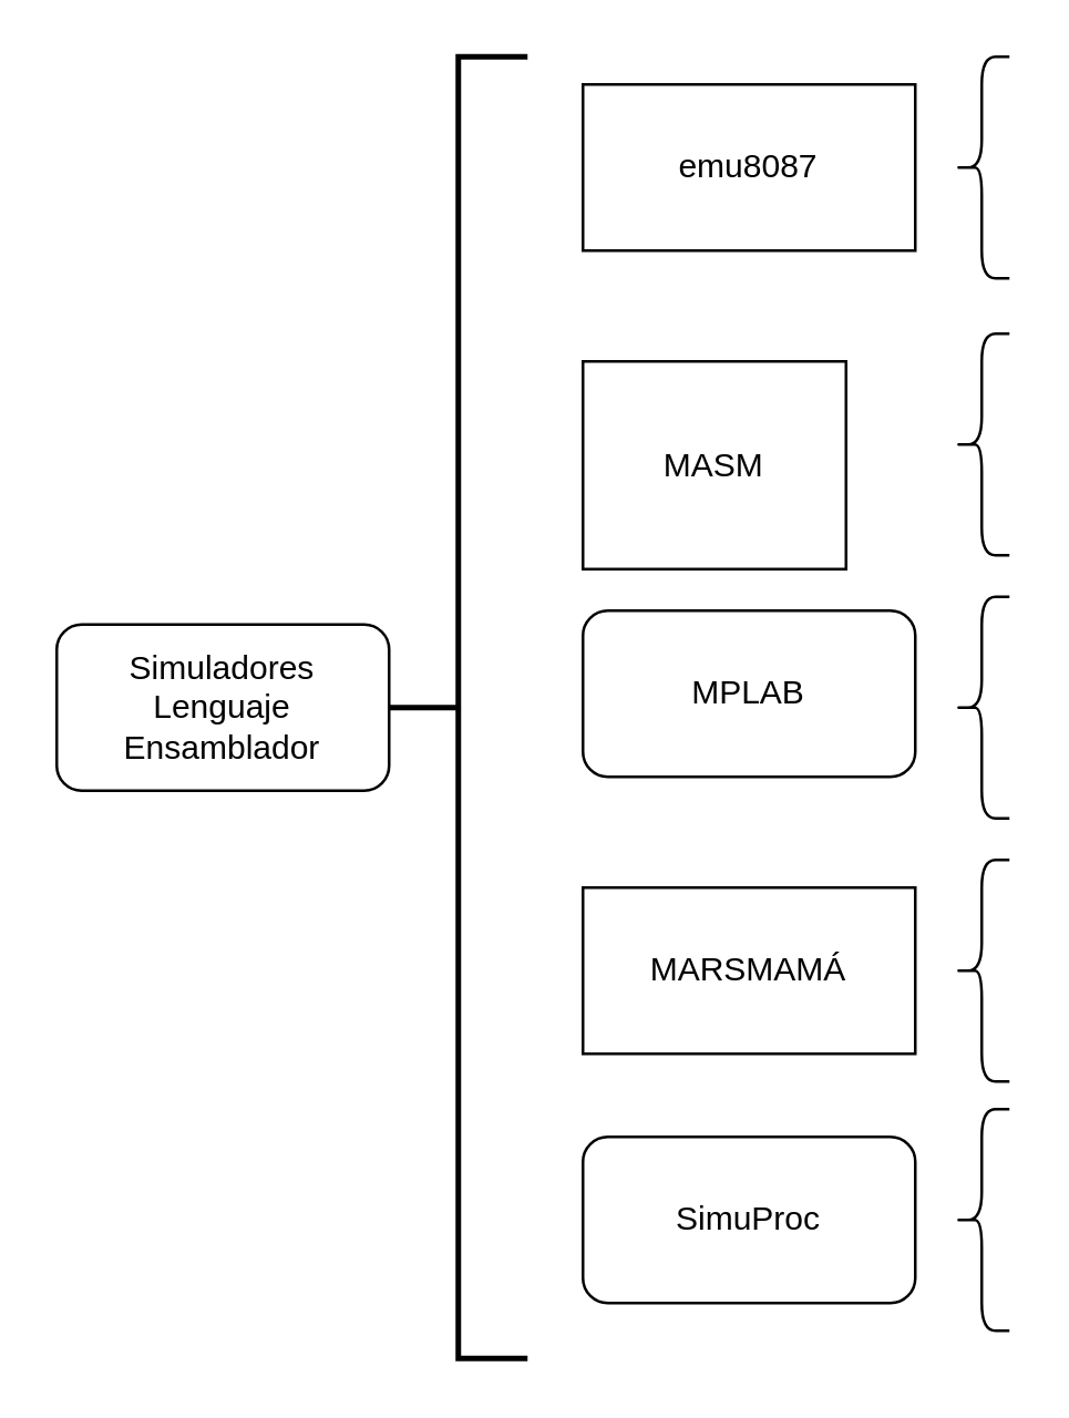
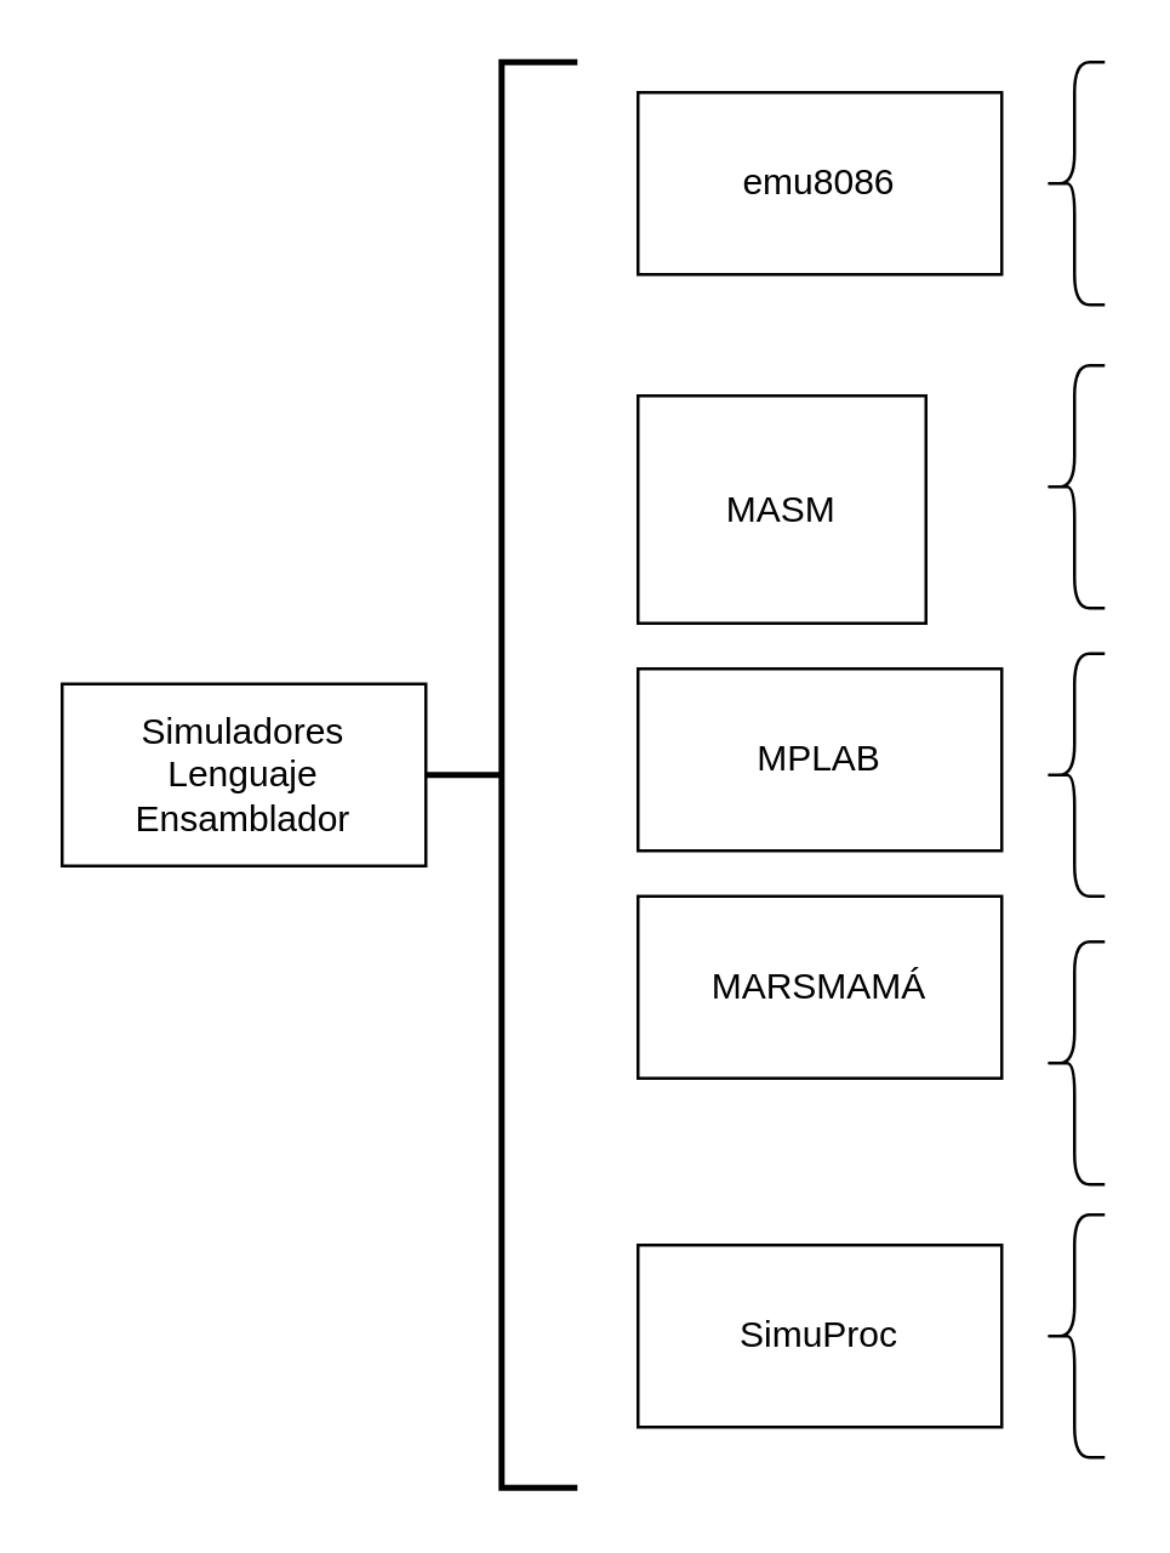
  <mxCell id="0" />
  <mxCell id="1" parent="0" />
- <mxCell id="2" value="Simuladores Lenguaje Ensamblador" style="whiteSpace=wrap;html=1;rounded=1;" vertex="1" parent="1"><mxGeometry x="20" y="225" width="120" height="60" as="geometry" /></mxCell>
+ <mxCell id="2" value="Simuladores Lenguaje Ensamblador" style="rounded=0;whiteSpace=wrap;html=1;" vertex="1" parent="1"><mxGeometry x="20" y="225" width="120" height="60" as="geometry" /></mxCell>
  <mxCell id="3" value="" style="strokeWidth=2;html=1;shape=mxgraph.flowchart.annotation_2;align=left;labelPosition=right;pointerEvents=1;" vertex="1" parent="1"><mxGeometry x="140" y="20" width="50" height="470" as="geometry" /></mxCell>
- <mxCell id="4" value="emu8087" style="rounded=0;whiteSpace=wrap;html=1;" vertex="1" parent="1"><mxGeometry x="210" y="30" width="120" height="60" as="geometry" /></mxCell>
- <mxCell id="5" value="SimuProc" style="whiteSpace=wrap;html=1;rounded=1;" vertex="1" parent="1"><mxGeometry x="210" y="410" width="120" height="60" as="geometry" /></mxCell>
+ <mxCell id="4" value="emu8086" style="rounded=0;whiteSpace=wrap;html=1;" vertex="1" parent="1"><mxGeometry x="210" y="30" width="120" height="60" as="geometry" /></mxCell>
+ <mxCell id="5" value="SimuProc" style="rounded=0;whiteSpace=wrap;html=1;" vertex="1" parent="1"><mxGeometry x="210" y="410" width="120" height="60" as="geometry" /></mxCell>
  <mxCell id="6" value="MASM" style="rounded=0;whiteSpace=wrap;html=1;" vertex="1" parent="1"><mxGeometry x="210" y="130" width="95" height="75" as="geometry" /></mxCell>
- <mxCell id="7" value="MPLAB" style="whiteSpace=wrap;html=1;rounded=1;" vertex="1" parent="1"><mxGeometry x="210" y="220" width="120" height="60" as="geometry" /></mxCell>
+ <mxCell id="7" value="MPLAB" style="rounded=0;whiteSpace=wrap;html=1;" vertex="1" parent="1"><mxGeometry x="210" y="220" width="120" height="60" as="geometry" /></mxCell>
  <mxCell id="8" value="" style="shape=curlyBracket;whiteSpace=wrap;html=1;rounded=1;" vertex="1" parent="1"><mxGeometry x="344" y="20" width="20" height="80" as="geometry" /></mxCell>
  <mxCell id="9" value="" style="shape=curlyBracket;whiteSpace=wrap;html=1;rounded=1;" vertex="1" parent="1"><mxGeometry x="344" y="120" width="20" height="80" as="geometry" /></mxCell>
  <mxCell id="10" value="" style="shape=curlyBracket;whiteSpace=wrap;html=1;rounded=1;" vertex="1" parent="1"><mxGeometry x="344" y="215" width="20" height="80" as="geometry" /></mxCell>
  <mxCell id="11" value="" style="shape=curlyBracket;whiteSpace=wrap;html=1;rounded=1;" vertex="1" parent="1"><mxGeometry x="344" y="310" width="20" height="80" as="geometry" /></mxCell>
  <mxCell id="12" value="" style="shape=curlyBracket;whiteSpace=wrap;html=1;rounded=1;" vertex="1" parent="1"><mxGeometry x="344" y="400" width="20" height="80" as="geometry" /></mxCell>
- <mxCell id="13" value="MARSMAMÁ" style="rounded=0;whiteSpace=wrap;" vertex="1" parent="1"><mxGeometry x="210" y="320" width="120" height="60" as="geometry" /></mxCell>
+ <mxCell id="13" value="MARSMAMÁ" style="rounded=0;whiteSpace=wrap;" vertex="1" parent="1"><mxGeometry x="210" y="295" width="120" height="60" as="geometry" /></mxCell>
